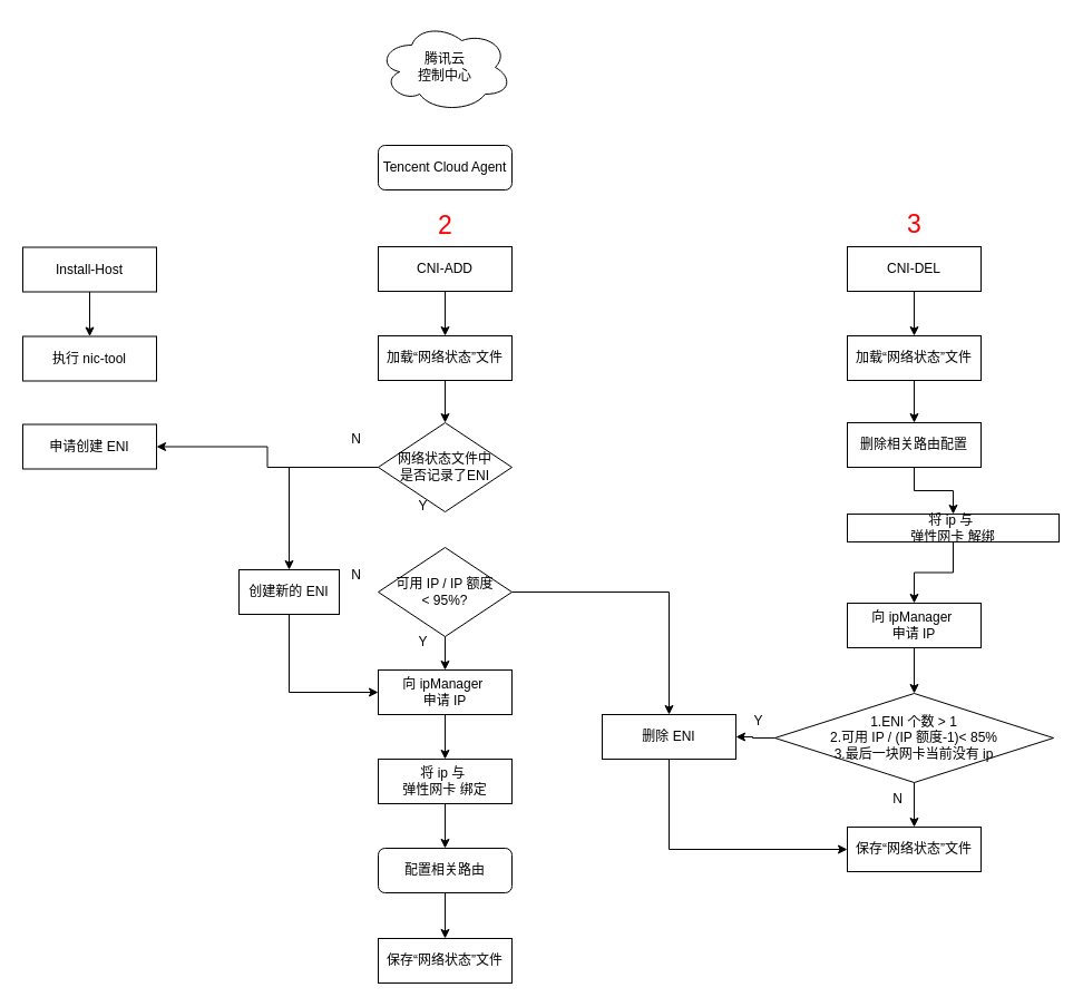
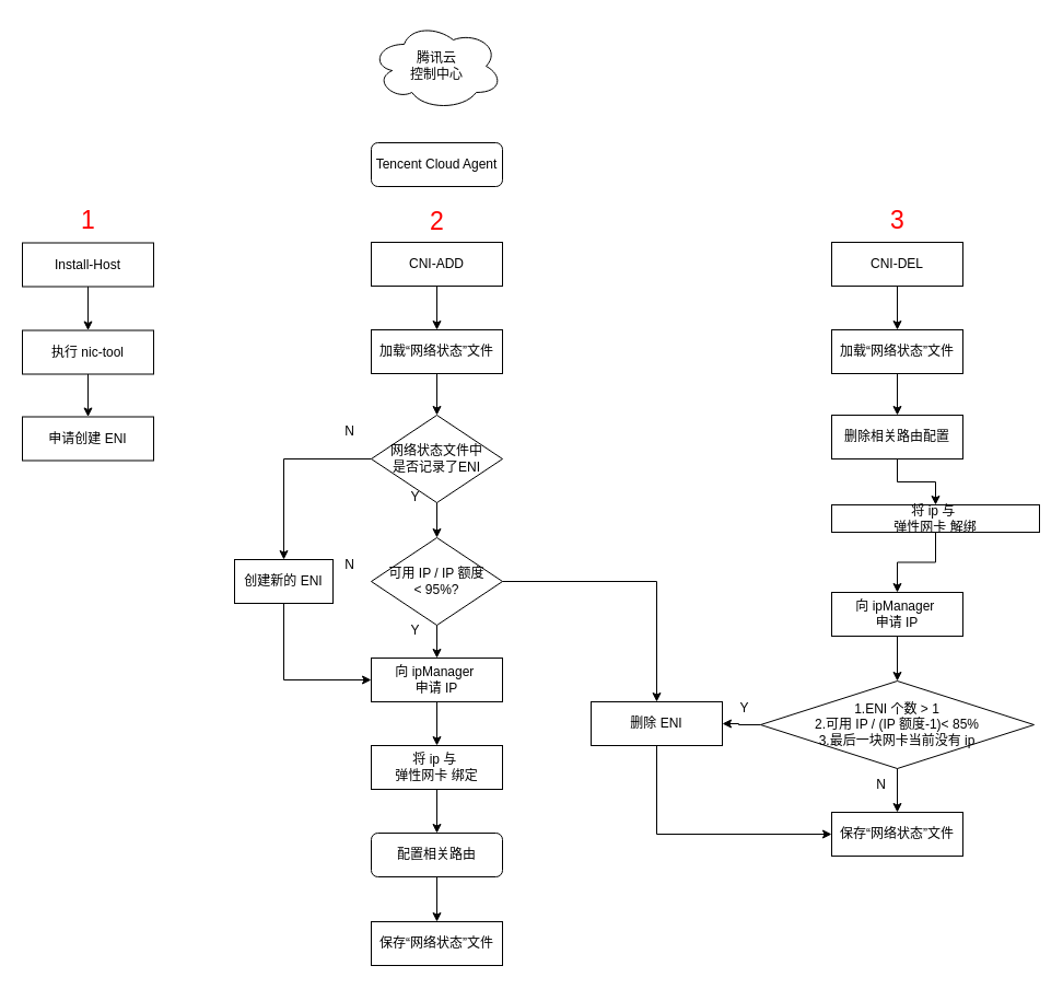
  <mxCell id="0" />
  <mxCell id="1" parent="0" />
  <mxCell id="2" style="edgeStyle=orthogonalEdgeStyle;rounded=0;orthogonalLoop=1;jettySize=auto;html=1;" edge="1" parent="1" source="3" target="5"><mxGeometry relative="1" as="geometry" /></mxCell>
  <mxCell id="3" value="CNI-ADD" style="rounded=0;whiteSpace=wrap;html=1;fillColor=none;" vertex="1" parent="1"><mxGeometry x="339" y="221" width="120" height="40" as="geometry" /></mxCell>
  <mxCell id="4" style="edgeStyle=orthogonalEdgeStyle;rounded=0;orthogonalLoop=1;jettySize=auto;html=1;entryX=0.5;entryY=0;entryDx=0;entryDy=0;" edge="1" parent="1" source="5" target="12"><mxGeometry relative="1" as="geometry" /></mxCell>
  <mxCell id="5" value="加载“网络状态”文件" style="rounded=0;whiteSpace=wrap;html=1;fillColor=none;" vertex="1" parent="1"><mxGeometry x="339" y="301" width="120" height="40" as="geometry" /></mxCell>
  <mxCell id="6" style="edgeStyle=orthogonalEdgeStyle;rounded=0;orthogonalLoop=1;jettySize=auto;html=1;entryX=0.5;entryY=0;entryDx=0;entryDy=0;" edge="1" parent="1" source="7" target="27"><mxGeometry relative="1" as="geometry" /></mxCell>
  <mxCell id="7" value="CNI-DEL" style="rounded=0;whiteSpace=wrap;html=1;fillColor=none;" vertex="1" parent="1"><mxGeometry x="760" y="221" width="120" height="40" as="geometry" /></mxCell>
  <mxCell id="8" style="edgeStyle=orthogonalEdgeStyle;rounded=0;orthogonalLoop=1;jettySize=auto;html=1;entryX=0;entryY=0.5;entryDx=0;entryDy=0;exitX=0.5;exitY=1;exitDx=0;exitDy=0;" edge="1" parent="1" source="9" target="20"><mxGeometry relative="1" as="geometry" /></mxCell>
  <mxCell id="9" value="创建新的 ENI" style="rounded=0;whiteSpace=wrap;html=1;fillColor=none;" vertex="1" parent="1"><mxGeometry x="214" y="511" width="90" height="40" as="geometry" /></mxCell>
- <mxCell id="10" style="edgeStyle=orthogonalEdgeStyle;rounded=0;orthogonalLoop=1;jettySize=auto;html=1;" edge="1" parent="1" source="12" target="47"><mxGeometry relative="1" as="geometry" /></mxCell>
+ <mxCell id="10" style="edgeStyle=orthogonalEdgeStyle;rounded=0;orthogonalLoop=1;jettySize=auto;html=1;entryX=0.5;entryY=0;entryDx=0;entryDy=0;" edge="1" parent="1" source="12" target="16"><mxGeometry relative="1" as="geometry" /></mxCell>
  <mxCell id="11" style="edgeStyle=orthogonalEdgeStyle;rounded=0;orthogonalLoop=1;jettySize=auto;html=1;" edge="1" parent="1" source="12" target="9"><mxGeometry relative="1" as="geometry" /></mxCell>
  <mxCell id="12" value="网络状态文件中&lt;div&gt;是否记录了ENI&lt;/div&gt;" style="rhombus;whiteSpace=wrap;html=1;fillColor=none;" vertex="1" parent="1"><mxGeometry x="339" y="379" width="120" height="80" as="geometry" /></mxCell>
  <mxCell id="13" value="Y" style="text;html=1;align=center;verticalAlign=middle;resizable=0;points=[];autosize=1;strokeColor=none;fillColor=none;" vertex="1" parent="1"><mxGeometry x="364" y="439" width="30" height="30" as="geometry" /></mxCell>
  <mxCell id="14" style="edgeStyle=orthogonalEdgeStyle;rounded=0;orthogonalLoop=1;jettySize=auto;html=1;entryX=0.5;entryY=0;entryDx=0;entryDy=0;" edge="1" parent="1" source="16" target="20"><mxGeometry relative="1" as="geometry" /></mxCell>
  <mxCell id="15" style="edgeStyle=orthogonalEdgeStyle;rounded=0;orthogonalLoop=1;jettySize=auto;html=1;" edge="1" parent="1" source="16" target="38"><mxGeometry relative="1" as="geometry" /></mxCell>
  <mxCell id="16" value="可用 IP / IP 额度&lt;div&gt;&amp;lt; 95%?&lt;/div&gt;" style="rhombus;whiteSpace=wrap;html=1;fillColor=none;" vertex="1" parent="1"><mxGeometry x="339" y="491" width="120" height="80" as="geometry" /></mxCell>
  <mxCell id="17" value="Y" style="text;html=1;align=center;verticalAlign=middle;resizable=0;points=[];autosize=1;strokeColor=none;fillColor=none;" vertex="1" parent="1"><mxGeometry x="364" y="561" width="30" height="30" as="geometry" /></mxCell>
  <mxCell id="18" value="N" style="text;html=1;align=center;verticalAlign=middle;resizable=0;points=[];autosize=1;strokeColor=none;fillColor=none;" vertex="1" parent="1"><mxGeometry x="304" y="379" width="30" height="30" as="geometry" /></mxCell>
  <mxCell id="19" style="edgeStyle=orthogonalEdgeStyle;rounded=0;orthogonalLoop=1;jettySize=auto;html=1;" edge="1" parent="1" source="20" target="22"><mxGeometry relative="1" as="geometry" /></mxCell>
  <mxCell id="20" value="向 ipManager&amp;nbsp;&lt;div&gt;申请 IP&lt;/div&gt;" style="rounded=0;whiteSpace=wrap;html=1;fillColor=none;" vertex="1" parent="1"><mxGeometry x="339" y="601" width="120" height="40" as="geometry" /></mxCell>
  <mxCell id="21" style="edgeStyle=orthogonalEdgeStyle;rounded=0;orthogonalLoop=1;jettySize=auto;html=1;entryX=0.5;entryY=0;entryDx=0;entryDy=0;" edge="1" parent="1" source="22" target="24"><mxGeometry relative="1" as="geometry" /></mxCell>
  <mxCell id="22" value="将 ip 与&amp;nbsp;&lt;div&gt;&lt;span style=&quot;background-color: initial;&quot;&gt;弹性网卡&amp;nbsp;&lt;/span&gt;绑定&lt;/div&gt;" style="rounded=0;whiteSpace=wrap;html=1;fillColor=none;" vertex="1" parent="1"><mxGeometry x="339" y="681" width="120" height="40" as="geometry" /></mxCell>
  <mxCell id="23" style="edgeStyle=orthogonalEdgeStyle;rounded=0;orthogonalLoop=1;jettySize=auto;html=1;entryX=0.5;entryY=0;entryDx=0;entryDy=0;" edge="1" parent="1" source="24" target="39"><mxGeometry relative="1" as="geometry" /></mxCell>
  <mxCell id="24" value="配置相关路由" style="whiteSpace=wrap;html=1;fillColor=none;rounded=1;" vertex="1" parent="1"><mxGeometry x="339" y="761" width="120" height="40" as="geometry" /></mxCell>
  <mxCell id="25" value="N" style="text;html=1;align=center;verticalAlign=middle;resizable=0;points=[];autosize=1;strokeColor=none;fillColor=none;" vertex="1" parent="1"><mxGeometry x="304" y="501" width="30" height="30" as="geometry" /></mxCell>
  <mxCell id="26" style="edgeStyle=orthogonalEdgeStyle;rounded=0;orthogonalLoop=1;jettySize=auto;html=1;entryX=0.5;entryY=0;entryDx=0;entryDy=0;" edge="1" parent="1" source="27" target="29"><mxGeometry relative="1" as="geometry" /></mxCell>
  <mxCell id="27" value="加载“网络状态”文件" style="rounded=0;whiteSpace=wrap;html=1;fillColor=none;" vertex="1" parent="1"><mxGeometry x="760" y="301" width="120" height="40" as="geometry" /></mxCell>
  <mxCell id="28" style="edgeStyle=orthogonalEdgeStyle;rounded=0;orthogonalLoop=1;jettySize=auto;html=1;entryX=0.5;entryY=0;entryDx=0;entryDy=0;" edge="1" parent="1" source="29" target="31"><mxGeometry relative="1" as="geometry" /></mxCell>
  <mxCell id="29" value="删除相关路由配置" style="rounded=0;whiteSpace=wrap;html=1;fillColor=none;" vertex="1" parent="1"><mxGeometry x="760" y="379" width="120" height="40" as="geometry" /></mxCell>
  <mxCell id="30" style="edgeStyle=orthogonalEdgeStyle;rounded=0;orthogonalLoop=1;jettySize=auto;html=1;entryX=0.5;entryY=0;entryDx=0;entryDy=0;" edge="1" parent="1" source="31" target="33"><mxGeometry relative="1" as="geometry" /></mxCell>
  <mxCell id="31" value="将 ip 与&amp;nbsp;&lt;div&gt;&lt;span style=&quot;background-color: initial;&quot;&gt;弹性网卡&amp;nbsp;&lt;/span&gt;解绑&lt;/div&gt;" style="rounded=0;whiteSpace=wrap;html=1;fillColor=none;" vertex="1" parent="1"><mxGeometry x="760" y="461" width="190" height="25" as="geometry" /></mxCell>
  <mxCell id="32" style="edgeStyle=orthogonalEdgeStyle;rounded=0;orthogonalLoop=1;jettySize=auto;html=1;entryX=0.5;entryY=0;entryDx=0;entryDy=0;" edge="1" parent="1" source="33" target="36"><mxGeometry relative="1" as="geometry" /></mxCell>
  <mxCell id="33" value="向 ipManager&amp;nbsp;&lt;div&gt;申请 IP&lt;/div&gt;" style="rounded=0;whiteSpace=wrap;html=1;fillColor=none;" vertex="1" parent="1"><mxGeometry x="760" y="541" width="120" height="40" as="geometry" /></mxCell>
  <mxCell id="34" style="edgeStyle=orthogonalEdgeStyle;rounded=0;orthogonalLoop=1;jettySize=auto;html=1;" edge="1" parent="1" source="36" target="38"><mxGeometry relative="1" as="geometry" /></mxCell>
  <mxCell id="35" style="edgeStyle=orthogonalEdgeStyle;rounded=0;orthogonalLoop=1;jettySize=auto;html=1;" edge="1" parent="1" source="36" target="40"><mxGeometry relative="1" as="geometry" /></mxCell>
  <mxCell id="36" value="&lt;div&gt;&lt;span style=&quot;background-color: initial;&quot;&gt;1.ENI 个数 &amp;gt; 1&lt;/span&gt;&lt;/div&gt;&lt;div&gt;&lt;span style=&quot;background-color: initial;&quot;&gt;2.可用 IP / (IP 额度-1)&lt;/span&gt;&lt;span style=&quot;background-color: initial;&quot;&gt;&amp;lt; 85%&lt;/span&gt;&lt;/div&gt;&lt;div&gt;&lt;span style=&quot;background-color: initial;&quot;&gt;3.&lt;/span&gt;&lt;span style=&quot;background-color: initial;&quot;&gt;最后一块网卡当前没有 ip&lt;/span&gt;&lt;/div&gt;" style="rhombus;whiteSpace=wrap;html=1;fillColor=none;align=center;" vertex="1" parent="1"><mxGeometry x="695" y="622" width="250" height="80" as="geometry" /></mxCell>
  <mxCell id="37" style="edgeStyle=orthogonalEdgeStyle;rounded=0;orthogonalLoop=1;jettySize=auto;html=1;entryX=0;entryY=0.5;entryDx=0;entryDy=0;exitX=0.5;exitY=1;exitDx=0;exitDy=0;" edge="1" parent="1" source="38" target="40"><mxGeometry relative="1" as="geometry" /></mxCell>
  <mxCell id="38" value="删除 ENI" style="rounded=0;whiteSpace=wrap;html=1;fillColor=none;" vertex="1" parent="1"><mxGeometry x="540" y="641" width="120" height="40" as="geometry" /></mxCell>
  <mxCell id="39" value="保存“网络状态”文件" style="rounded=0;whiteSpace=wrap;html=1;fillColor=none;" vertex="1" parent="1"><mxGeometry x="339" y="842" width="120" height="40" as="geometry" /></mxCell>
  <mxCell id="40" value="保存“网络状态”文件" style="rounded=0;whiteSpace=wrap;html=1;fillColor=none;" vertex="1" parent="1"><mxGeometry x="760" y="742" width="120" height="40" as="geometry" /></mxCell>
  <mxCell id="41" value="Y" style="text;html=1;align=center;verticalAlign=middle;resizable=0;points=[];autosize=1;strokeColor=none;fillColor=none;" vertex="1" parent="1"><mxGeometry x="665" y="632" width="30" height="30" as="geometry" /></mxCell>
  <mxCell id="42" value="N" style="text;html=1;align=center;verticalAlign=middle;resizable=0;points=[];autosize=1;strokeColor=none;fillColor=none;" vertex="1" parent="1"><mxGeometry x="790" y="702" width="30" height="30" as="geometry" /></mxCell>
  <mxCell id="43" style="edgeStyle=orthogonalEdgeStyle;rounded=0;orthogonalLoop=1;jettySize=auto;html=1;entryX=0.5;entryY=0;entryDx=0;entryDy=0;" edge="1" parent="1" source="44" target="46"><mxGeometry relative="1" as="geometry" /></mxCell>
  <mxCell id="44" value="Install-Host" style="rounded=0;whiteSpace=wrap;html=1;fillColor=none;" vertex="1" parent="1"><mxGeometry x="20" y="221.5" width="120" height="40" as="geometry" /></mxCell>
+ <mxCell id="45" style="edgeStyle=orthogonalEdgeStyle;rounded=0;orthogonalLoop=1;jettySize=auto;html=1;" edge="1" parent="1" source="46" target="47"><mxGeometry relative="1" as="geometry" /></mxCell>
  <mxCell id="46" value="执行 nic-tool" style="rounded=0;whiteSpace=wrap;html=1;fillColor=none;" vertex="1" parent="1"><mxGeometry x="20" y="301.5" width="120" height="40" as="geometry" /></mxCell>
  <mxCell id="47" value="申请创建 ENI" style="rounded=0;whiteSpace=wrap;html=1;fillColor=none;" vertex="1" parent="1"><mxGeometry x="20" y="380.5" width="120" height="40" as="geometry" /></mxCell>
  <mxCell id="48" value="腾讯云&lt;div&gt;控制中心&lt;/div&gt;" style="ellipse;shape=cloud;whiteSpace=wrap;html=1;" vertex="1" parent="1"><mxGeometry x="339" y="20" width="120" height="80" as="geometry" /></mxCell>
  <mxCell id="49" value="Tencent Cloud Agent" style="rounded=1;whiteSpace=wrap;html=1;fillColor=none;" vertex="1" parent="1"><mxGeometry x="339" y="130" width="120" height="40" as="geometry" /></mxCell>
+ <mxCell id="50" value="&lt;font color=&quot;#ff0000&quot; style=&quot;font-size: 23px;&quot;&gt;1&lt;/font&gt;" style="text;html=1;align=center;verticalAlign=middle;resizable=0;points=[];autosize=1;strokeColor=none;fillColor=none;" vertex="1" parent="1"><mxGeometry x="60" y="181" width="40" height="40" as="geometry" /></mxCell>
  <mxCell id="51" value="&lt;font color=&quot;#ff0000&quot; style=&quot;font-size: 23px;&quot;&gt;2&lt;/font&gt;" style="text;html=1;align=center;verticalAlign=middle;resizable=0;points=[];autosize=1;strokeColor=none;fillColor=none;" vertex="1" parent="1"><mxGeometry x="379" y="181.5" width="40" height="40" as="geometry" /></mxCell>
  <mxCell id="52" value="&lt;font color=&quot;#ff0000&quot;&gt;&lt;span style=&quot;font-size: 23px;&quot;&gt;3&lt;/span&gt;&lt;/font&gt;" style="text;html=1;align=center;verticalAlign=middle;resizable=0;points=[];autosize=1;strokeColor=none;fillColor=none;" vertex="1" parent="1"><mxGeometry x="800" y="181" width="40" height="40" as="geometry" /></mxCell>
